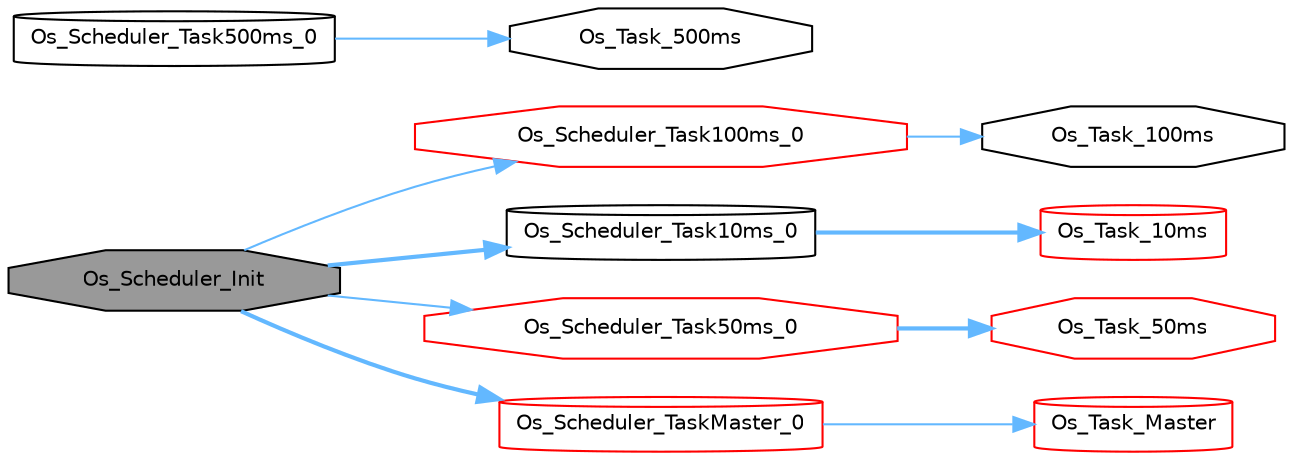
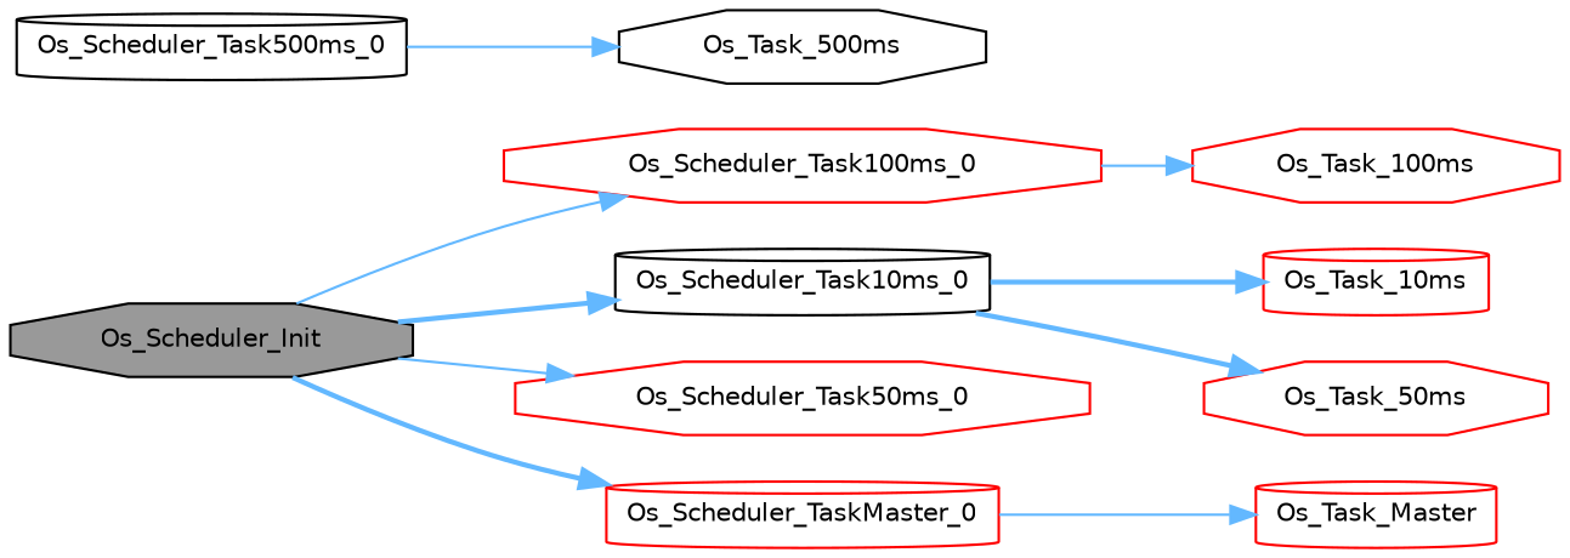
  digraph {
    rankdir=LR
    node [color=red fillcolor=white fontname=Helvetica fontsize=10 shape=octagon style=filled]
    edge [color=steelblue1 fontname=Helvetica fontsize=10 labelfontname=Helvetica labelfontsize=10 style=solid]
    n1 [color=black fillcolor=grey60 fontcolor=black height=0.2 label=Os_Scheduler_Init width=0.4]
    n2 [height=0.2 label=Os_Scheduler_Task100ms_0 width=0.4]
    n3 [color=black height=0.2 label=Os_Scheduler_Task10ms_0 shape=cylinder width=0.4]
    n4 [height=0.2 label=Os_Scheduler_Task50ms_0 width=0.4]
    n5 [height=0.2 label=Os_Scheduler_TaskMaster_0 shape=cylinder width=0.4]
-   n6 [color=black height=0.2 label=Os_Task_100ms width=0.4]
+   n6 [height=0.2 label=Os_Task_100ms width=0.4]
    n7 [height=0.2 label=Os_Task_10ms shape=cylinder width=0.4]
    n8 [color=black height=0.2 label=Os_Scheduler_Task500ms_0 shape=cylinder width=0.4]
    n9 [color=black height=0.2 label=Os_Task_500ms width=0.4]
    n10 [height=0.2 label=Os_Task_50ms width=0.4]
    n11 [height=0.2 label=Os_Task_Master shape=cylinder width=0.4]
    n1 -> n2
    n1 -> n3 [style=bold]
    n1 -> n4
    n1 -> n5 [style=bold]
    n2 -> n6
    n3 -> n7 [style=bold]
-   n4 -> n10 [style=bold]
+   n3 -> n10 [style=bold]
    n5 -> n11
    n8 -> n9
  }
